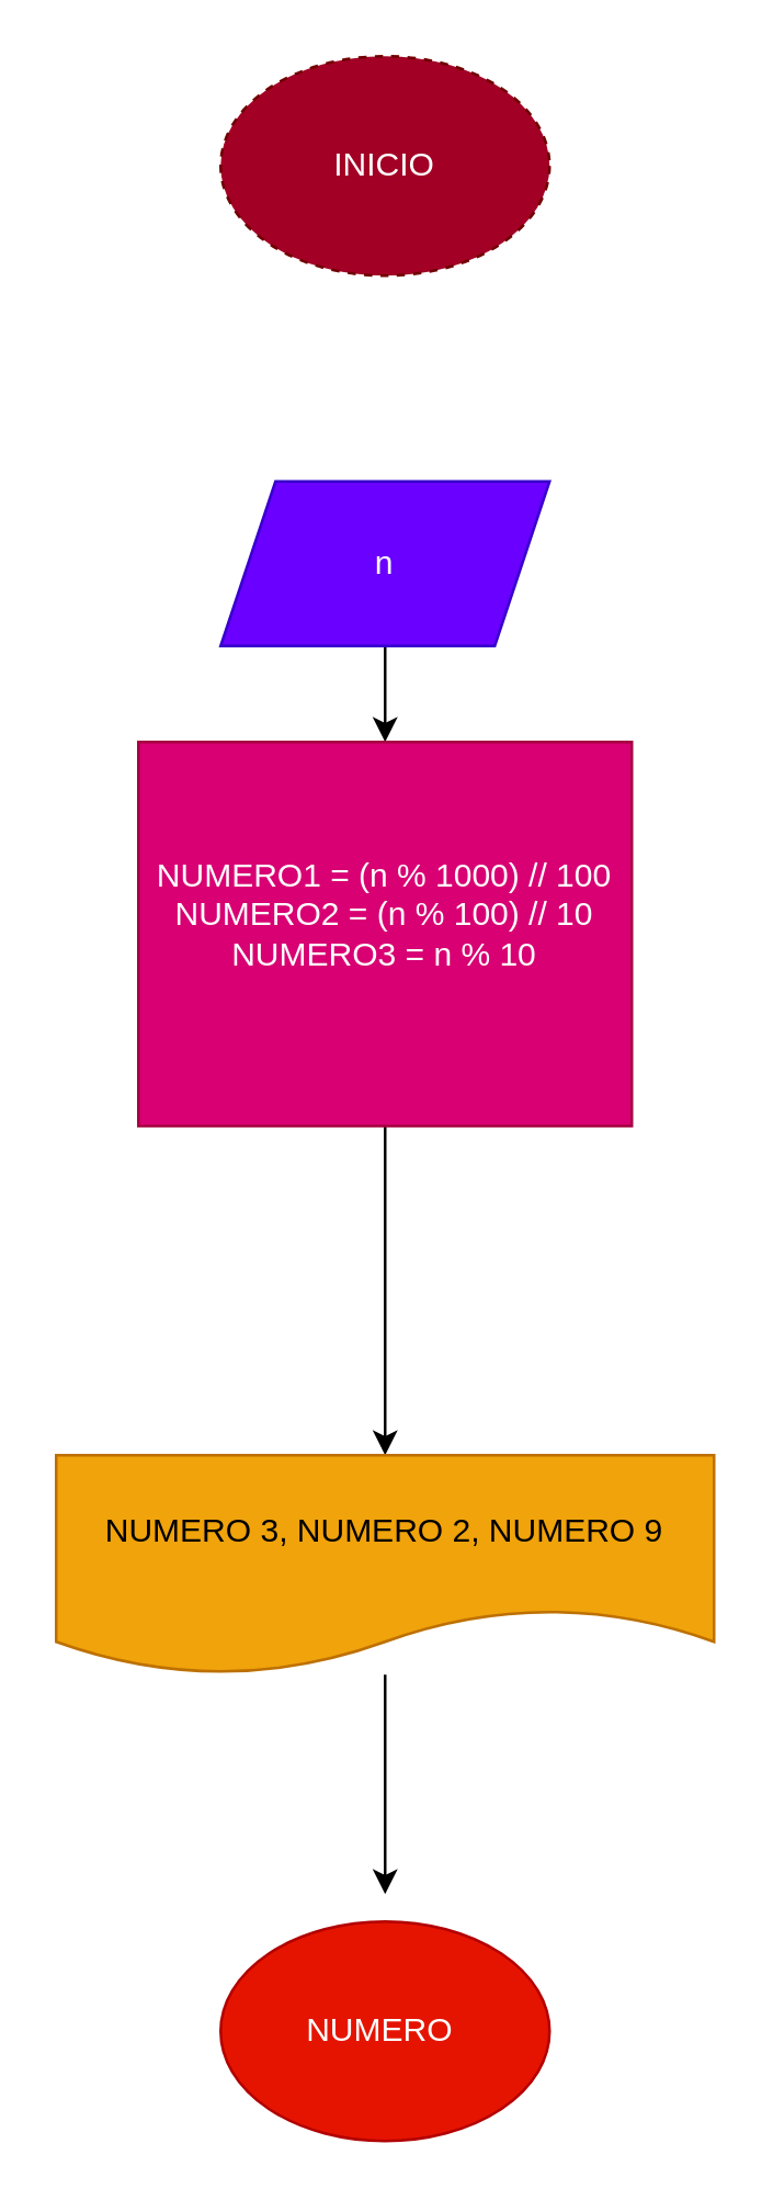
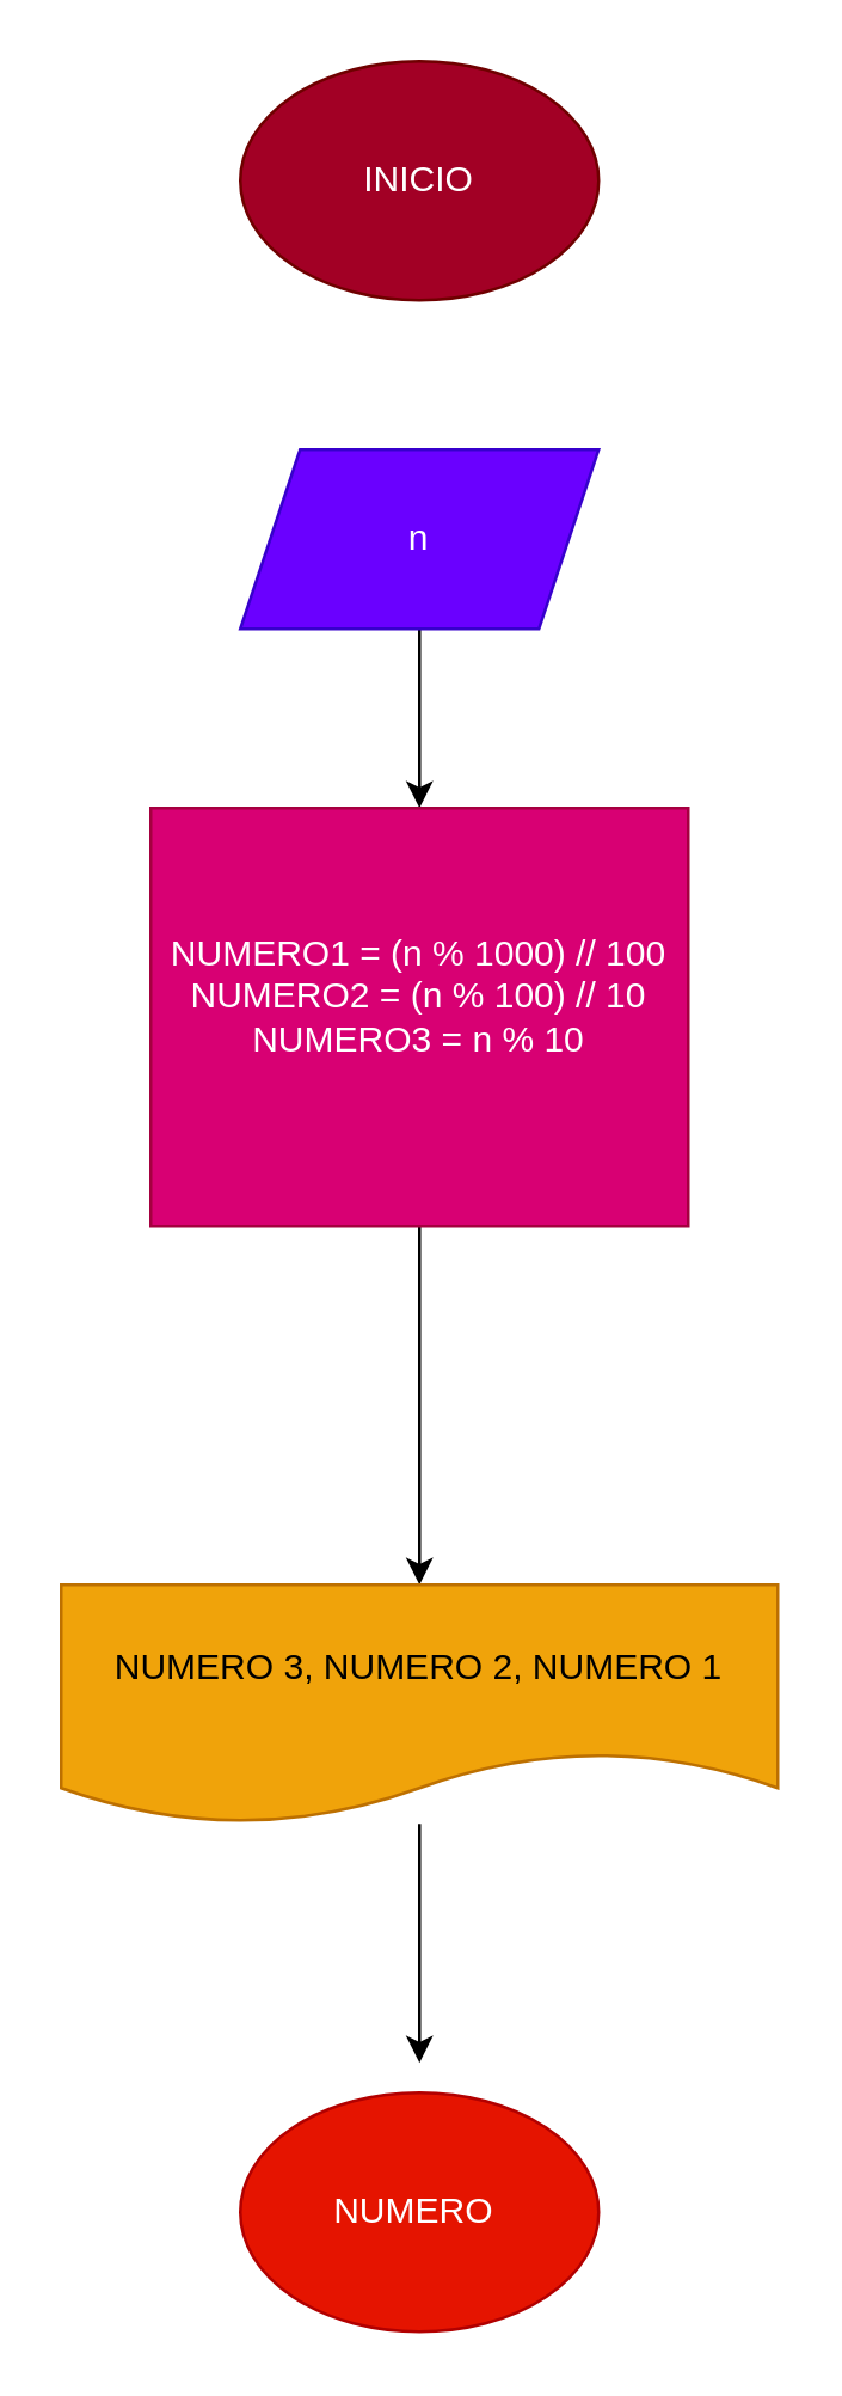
  <mxCell id="0" />
  <mxCell id="1" parent="0" />
- <mxCell id="2" value="INICIO" style="ellipse;whiteSpace=wrap;html=1;fillColor=#a20025;fontColor=#ffffff;strokeColor=#6F0000;dashed=1;" vertex="1" parent="1"><mxGeometry x="80" y="20" width="120" height="80" as="geometry" /></mxCell>
+ <mxCell id="2" value="INICIO" style="ellipse;whiteSpace=wrap;html=1;fillColor=#a20025;fontColor=#ffffff;strokeColor=#6F0000;" vertex="1" parent="1"><mxGeometry x="80" y="20" width="120" height="80" as="geometry" /></mxCell>
  <mxCell id="3" style="edgeStyle=none;html=1;" edge="1" parent="1" source="4" target="6"><mxGeometry relative="1" as="geometry" /></mxCell>
- <mxCell id="4" value="n" style="shape=parallelogram;perimeter=parallelogramPerimeter;whiteSpace=wrap;html=1;fixedSize=1;fillColor=#6a00ff;fontColor=#ffffff;strokeColor=#3700CC;" vertex="1" parent="1"><mxGeometry x="80" y="175" width="120" height="60" as="geometry" /></mxCell>
+ <mxCell id="4" value="n" style="shape=parallelogram;perimeter=parallelogramPerimeter;whiteSpace=wrap;html=1;fixedSize=1;fillColor=#6a00ff;fontColor=#ffffff;strokeColor=#3700CC;" vertex="1" parent="1"><mxGeometry x="80" y="150" width="120" height="60" as="geometry" /></mxCell>
  <mxCell id="5" value="" style="edgeStyle=none;html=1;" edge="1" parent="1" source="6" target="8"><mxGeometry relative="1" as="geometry" /></mxCell>
  <mxCell id="6" value="&lt;div&gt;NUMERO1 = (n % 1000) // 100&lt;/div&gt;&lt;div&gt;NUMERO2 = (n % 100) // 10&lt;/div&gt;&lt;div&gt;NUMERO3 = n % 10&lt;/div&gt;&lt;div&gt;&lt;br&gt;&lt;/div&gt;" style="rounded=0;whiteSpace=wrap;html=1;fillColor=#d80073;fontColor=#ffffff;strokeColor=#A50040;" vertex="1" parent="1"><mxGeometry x="50" y="270" width="180" height="140" as="geometry" /></mxCell>
  <mxCell id="7" value="" style="edgeStyle=none;html=1;" edge="1" parent="1" source="8"><mxGeometry relative="1" as="geometry"><mxPoint x="140" y="690" as="targetPoint" /></mxGeometry></mxCell>
- <mxCell id="8" value="NUMERO 3, NUMERO 2, NUMERO 9" style="shape=document;whiteSpace=wrap;html=1;boundedLbl=1;rounded=0;fillColor=#f0a30a;fontColor=#000000;strokeColor=#BD7000;" vertex="1" parent="1"><mxGeometry x="20" y="530" width="240" height="80" as="geometry" /></mxCell>
+ <mxCell id="8" value="NUMERO 3, NUMERO 2, NUMERO 1" style="shape=document;whiteSpace=wrap;html=1;boundedLbl=1;rounded=0;fillColor=#f0a30a;fontColor=#000000;strokeColor=#BD7000;" vertex="1" parent="1"><mxGeometry x="20" y="530" width="240" height="80" as="geometry" /></mxCell>
  <mxCell id="9" value="NUMERO&amp;nbsp;" style="ellipse;whiteSpace=wrap;html=1;fillColor=#e51400;fontColor=#ffffff;strokeColor=#B20000;" vertex="1" parent="1"><mxGeometry x="80" y="700" width="120" height="80" as="geometry" /></mxCell>
